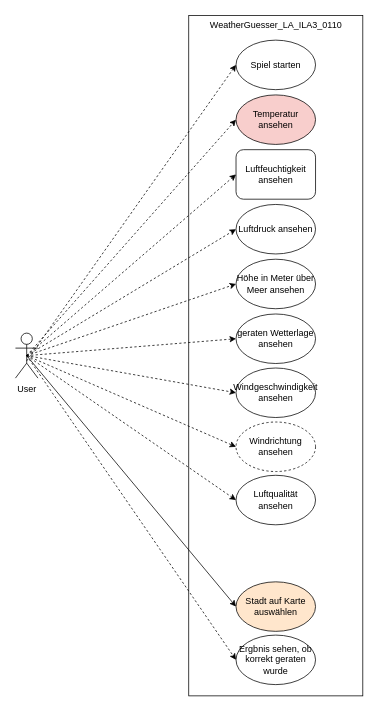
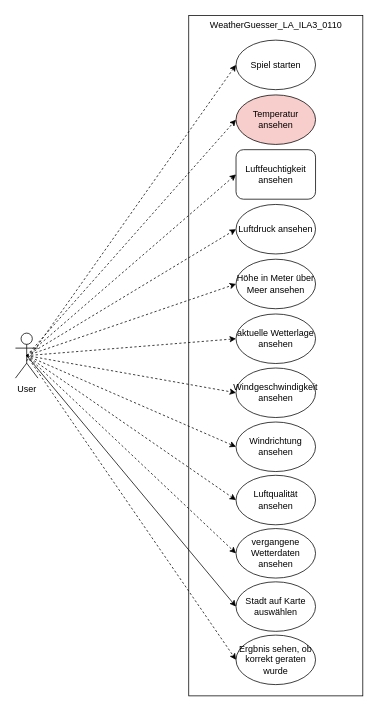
  <mxCell id="0" />
  <mxCell id="1" parent="0" />
  <mxCell id="2" value="" style="rounded=0;whiteSpace=wrap;html=1;" vertex="1" parent="1"><mxGeometry x="251" y="20" width="232" height="907" as="geometry" /></mxCell>
  <mxCell id="3" value="User" style="shape=umlActor;verticalLabelPosition=bottom;verticalAlign=top;html=1;outlineConnect=0;" vertex="1" parent="1"><mxGeometry x="20" y="443.5" width="30" height="60" as="geometry" /></mxCell>
  <mxCell id="4" value="WeatherGuesser_LA_ILA3_0110" style="text;html=1;align=center;verticalAlign=middle;resizable=0;points=[];autosize=1;strokeColor=none;fillColor=none;" vertex="1" parent="1"><mxGeometry x="270" y="20" width="194" height="26" as="geometry" /></mxCell>
  <mxCell id="5" value="Spiel starten" style="ellipse;whiteSpace=wrap;html=1;" vertex="1" parent="1"><mxGeometry x="314" y="53" width="106" height="66" as="geometry" /></mxCell>
  <mxCell id="6" value="Temperatur ansehen" style="ellipse;whiteSpace=wrap;html=1;fillColor=#f8cecc;" vertex="1" parent="1"><mxGeometry x="314" y="126" width="106" height="66" as="geometry" /></mxCell>
  <mxCell id="7" value="Luftfeuchtigkeit ansehen" style="whiteSpace=wrap;html=1;rounded=1;" vertex="1" parent="1"><mxGeometry x="314" y="199" width="106" height="66" as="geometry" /></mxCell>
  <mxCell id="8" value="Luftdruck ansehen" style="ellipse;whiteSpace=wrap;html=1;" vertex="1" parent="1"><mxGeometry x="314" y="272" width="106" height="66" as="geometry" /></mxCell>
  <mxCell id="9" value="Höhe in Meter über Meer ansehen" style="ellipse;whiteSpace=wrap;html=1;" vertex="1" parent="1"><mxGeometry x="314" y="345" width="106" height="66" as="geometry" /></mxCell>
- <mxCell id="10" value="geraten Wetterlage ansehen" style="ellipse;whiteSpace=wrap;html=1;" vertex="1" parent="1"><mxGeometry x="314" y="418" width="106" height="66" as="geometry" /></mxCell>
+ <mxCell id="10" value="aktuelle Wetterlage ansehen" style="ellipse;whiteSpace=wrap;html=1;" vertex="1" parent="1"><mxGeometry x="314" y="418" width="106" height="66" as="geometry" /></mxCell>
  <mxCell id="11" value="" style="endArrow=classic;html=1;rounded=0;dashed=1;entryX=0;entryY=0.5;entryDx=0;entryDy=0;exitX=0.5;exitY=0.617;exitDx=0;exitDy=0;exitPerimeter=0;" edge="1" parent="1" source="3" target="5"><mxGeometry width="50" height="50" relative="1" as="geometry"><mxPoint x="110" y="134" as="sourcePoint" /><mxPoint x="160" y="84" as="targetPoint" /></mxGeometry></mxCell>
  <mxCell id="12" value="" style="endArrow=classic;html=1;rounded=0;dashed=1;entryX=0;entryY=0.5;entryDx=0;entryDy=0;exitX=0.5;exitY=0.5;exitDx=0;exitDy=0;exitPerimeter=0;" edge="1" parent="1" source="3" target="6"><mxGeometry width="50" height="50" relative="1" as="geometry"><mxPoint x="170" y="270" as="sourcePoint" /><mxPoint x="324" y="96" as="targetPoint" /></mxGeometry></mxCell>
  <mxCell id="13" value="" style="endArrow=classic;html=1;rounded=0;dashed=1;entryX=0;entryY=0.5;entryDx=0;entryDy=0;exitX=0.5;exitY=0.5;exitDx=0;exitDy=0;exitPerimeter=0;" edge="1" parent="1" source="3" target="7"><mxGeometry width="50" height="50" relative="1" as="geometry"><mxPoint x="170" y="270" as="sourcePoint" /><mxPoint x="324" y="169" as="targetPoint" /></mxGeometry></mxCell>
  <mxCell id="14" value="" style="endArrow=classic;html=1;rounded=0;dashed=1;entryX=0;entryY=0.5;entryDx=0;entryDy=0;exitX=0.5;exitY=0.5;exitDx=0;exitDy=0;exitPerimeter=0;" edge="1" parent="1" source="3" target="8"><mxGeometry width="50" height="50" relative="1" as="geometry"><mxPoint x="170" y="270" as="sourcePoint" /><mxPoint x="324" y="242" as="targetPoint" /></mxGeometry></mxCell>
  <mxCell id="15" value="" style="endArrow=classic;html=1;rounded=0;dashed=1;entryX=0;entryY=0.5;entryDx=0;entryDy=0;exitX=0.5;exitY=0.5;exitDx=0;exitDy=0;exitPerimeter=0;" edge="1" parent="1" source="3" target="9"><mxGeometry width="50" height="50" relative="1" as="geometry"><mxPoint x="170" y="270" as="sourcePoint" /><mxPoint x="324" y="315" as="targetPoint" /></mxGeometry></mxCell>
  <mxCell id="16" value="" style="endArrow=classic;html=1;rounded=0;dashed=1;entryX=0;entryY=0.5;entryDx=0;entryDy=0;exitX=0.5;exitY=0.5;exitDx=0;exitDy=0;exitPerimeter=0;" edge="1" parent="1" source="3" target="10"><mxGeometry width="50" height="50" relative="1" as="geometry"><mxPoint x="170" y="270" as="sourcePoint" /><mxPoint x="324" y="388" as="targetPoint" /></mxGeometry></mxCell>
  <mxCell id="17" value="Windgeschwindigkeit ansehen" style="ellipse;whiteSpace=wrap;html=1;" vertex="1" parent="1"><mxGeometry x="314" y="490" width="106" height="66" as="geometry" /></mxCell>
- <mxCell id="18" value="Windrichtung ansehen" style="ellipse;whiteSpace=wrap;html=1;dashed=1;" vertex="1" parent="1"><mxGeometry x="314" y="562" width="106" height="66" as="geometry" /></mxCell>
+ <mxCell id="18" value="Windrichtung ansehen" style="ellipse;whiteSpace=wrap;html=1;" vertex="1" parent="1"><mxGeometry x="314" y="562" width="106" height="66" as="geometry" /></mxCell>
  <mxCell id="19" value="Luftqualität ansehen" style="ellipse;whiteSpace=wrap;html=1;" vertex="1" parent="1"><mxGeometry x="314" y="633" width="106" height="66" as="geometry" /></mxCell>
- <mxCell id="21" value="Stadt auf Karte auswählen" style="ellipse;whiteSpace=wrap;html=1;fillColor=#ffe6cc;" vertex="1" parent="1"><mxGeometry x="314" y="775" width="106" height="66" as="geometry" /></mxCell>
+ <mxCell id="20" value="vergangene Wetterdaten ansehen" style="ellipse;whiteSpace=wrap;html=1;" vertex="1" parent="1"><mxGeometry x="314" y="704" width="106" height="66" as="geometry" /></mxCell>
+ <mxCell id="21" value="Stadt auf Karte auswählen" style="ellipse;whiteSpace=wrap;html=1;" vertex="1" parent="1"><mxGeometry x="314" y="775" width="106" height="66" as="geometry" /></mxCell>
  <mxCell id="22" value="Ergbnis sehen, ob korrekt geraten wurde" style="ellipse;whiteSpace=wrap;html=1;" vertex="1" parent="1"><mxGeometry x="314" y="846" width="106" height="66" as="geometry" /></mxCell>
  <mxCell id="23" value="" style="endArrow=classic;html=1;rounded=0;dashed=1;entryX=0;entryY=0.5;entryDx=0;entryDy=0;exitX=0.5;exitY=0.5;exitDx=0;exitDy=0;exitPerimeter=0;" edge="1" parent="1" source="3" target="17"><mxGeometry width="50" height="50" relative="1" as="geometry"><mxPoint x="140" y="484" as="sourcePoint" /><mxPoint x="324" y="461" as="targetPoint" /></mxGeometry></mxCell>
  <mxCell id="24" value="" style="endArrow=classic;html=1;rounded=0;dashed=1;entryX=0;entryY=0.5;entryDx=0;entryDy=0;exitX=0.5;exitY=0.5;exitDx=0;exitDy=0;exitPerimeter=0;" edge="1" parent="1" source="3" target="18"><mxGeometry width="50" height="50" relative="1" as="geometry"><mxPoint x="140" y="484" as="sourcePoint" /><mxPoint x="324" y="533" as="targetPoint" /></mxGeometry></mxCell>
  <mxCell id="25" value="" style="endArrow=classic;html=1;rounded=0;dashed=1;entryX=0;entryY=0.5;entryDx=0;entryDy=0;exitX=0.5;exitY=0.5;exitDx=0;exitDy=0;exitPerimeter=0;" edge="1" parent="1" source="3" target="19"><mxGeometry width="50" height="50" relative="1" as="geometry"><mxPoint x="140" y="484" as="sourcePoint" /><mxPoint x="324" y="605" as="targetPoint" /></mxGeometry></mxCell>
+ <mxCell id="26" value="" style="endArrow=classic;html=1;rounded=0;dashed=1;entryX=0;entryY=0.5;entryDx=0;entryDy=0;exitX=0.5;exitY=0.5;exitDx=0;exitDy=0;exitPerimeter=0;" edge="1" parent="1" source="3" target="20"><mxGeometry width="50" height="50" relative="1" as="geometry"><mxPoint x="140" y="484" as="sourcePoint" /><mxPoint x="324" y="676" as="targetPoint" /></mxGeometry></mxCell>
  <mxCell id="27" value="" style="endArrow=classic;html=1;rounded=0;dashed=0;entryX=0;entryY=0.5;entryDx=0;entryDy=0;exitX=0.5;exitY=0.5;exitDx=0;exitDy=0;exitPerimeter=0;" edge="1" parent="1" source="3" target="21"><mxGeometry width="50" height="50" relative="1" as="geometry"><mxPoint x="140" y="484" as="sourcePoint" /><mxPoint x="324" y="747" as="targetPoint" /></mxGeometry></mxCell>
  <mxCell id="28" value="" style="endArrow=classic;html=1;rounded=0;dashed=1;entryX=0;entryY=0.5;entryDx=0;entryDy=0;exitX=0.5;exitY=0.5;exitDx=0;exitDy=0;exitPerimeter=0;" edge="1" parent="1" source="3" target="22"><mxGeometry width="50" height="50" relative="1" as="geometry"><mxPoint x="140" y="484" as="sourcePoint" /><mxPoint x="324" y="818" as="targetPoint" /></mxGeometry></mxCell>
